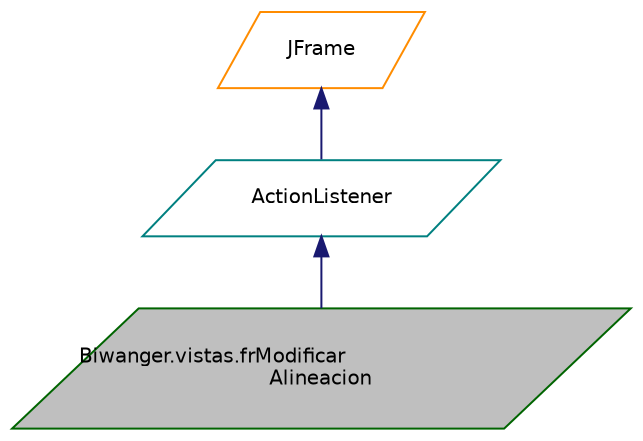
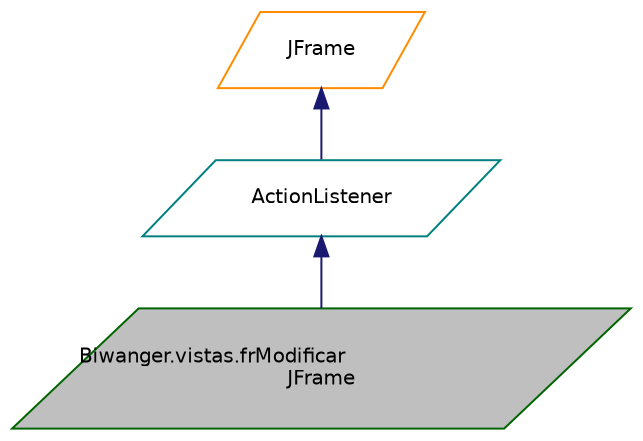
  digraph {
    node [fillcolor=white fontname=Helvetica fontsize=10 shape=parallelogram style=filled]
    edge [color=midnightblue dir=back fontname=Helvetica fontsize=10 labelfontname=Helvetica labelfontsize=10 style=solid]
-   n1 [color=darkgreen fillcolor=grey75 fontcolor=black height=0.2 label="Biwanger.vistas.frModificar\lAlineacion" width=0.4]
+   n1 [color=darkgreen fillcolor=grey75 fontcolor=black height=0.2 label="Biwanger.vistas.frModificar\lJFrame" width=0.4]
    n2 [color=darkorange height=0.2 label=JFrame width=0.4]
    n3 [color=teal height=0.2 label=ActionListener width=0.4]
    n2 -> n3
    n3 -> n1
  }
